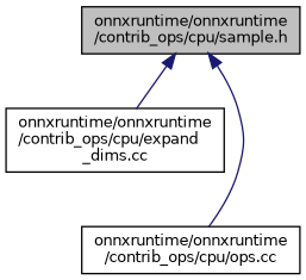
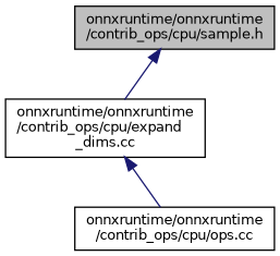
  digraph {
    node [color=black fillcolor=white fontname=Helvetica fontsize=10 shape=record style=filled]
    edge [color=midnightblue dir=back fontname=Helvetica fontsize=10 labelfontname=Helvetica labelfontsize=10 style=solid]
    n1 [fillcolor=grey75 fontcolor=black height=0.2 label="onnxruntime/onnxruntime\l/contrib_ops/cpu/sample.h" width=0.4]
    n2 [height=0.2 label="onnxruntime/onnxruntime\l/contrib_ops/cpu/expand\l_dims.cc" width=0.4]
    n3 [height=0.2 label="onnxruntime/onnxruntime\l/contrib_ops/cpu/ops.cc" width=0.4]
    n1 -> n2
-   n1 -> n3
+   n2 -> n3
  }
